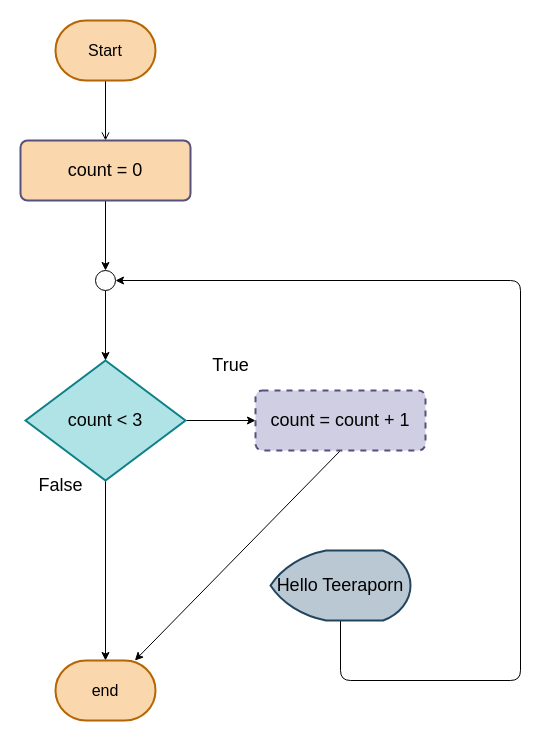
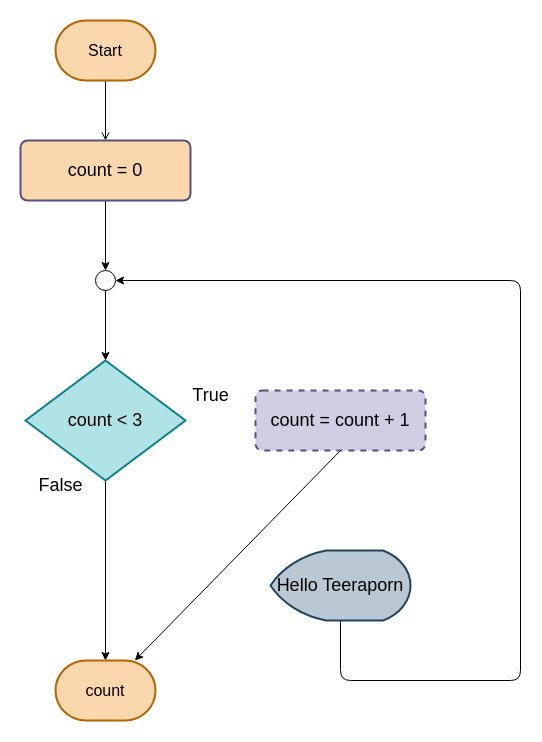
  <mxCell id="0" />
  <mxCell id="1" parent="0" />
  <mxCell id="2" style="edgeStyle=none;html=1;exitX=0.5;exitY=1;exitDx=0;exitDy=0;exitPerimeter=0;entryX=0.5;entryY=0;entryDx=0;entryDy=0;fontSize=18;endArrow=open;" edge="1" parent="1" source="3" target="5"><mxGeometry relative="1" as="geometry" /></mxCell>
  <mxCell id="3" value="&lt;font size=&quot;3&quot; color=&quot;#000000&quot;&gt;Start&lt;/font&gt;" style="strokeWidth=2;html=1;shape=mxgraph.flowchart.terminator;whiteSpace=wrap;fillColor=#fad7ac;strokeColor=#b46504;" vertex="1" parent="1"><mxGeometry x="55" y="20" width="100" height="60" as="geometry" /></mxCell>
  <mxCell id="4" style="edgeStyle=none;html=1;exitX=0.5;exitY=1;exitDx=0;exitDy=0;entryX=0.5;entryY=0;entryDx=0;entryDy=0;fontSize=18;" edge="1" parent="1" source="5" target="17"><mxGeometry relative="1" as="geometry" /></mxCell>
  <mxCell id="5" value="&lt;font color=&quot;#000000&quot;&gt;count = 0&lt;/font&gt;" style="rounded=1;whiteSpace=wrap;html=1;absoluteArcSize=1;arcSize=14;strokeWidth=2;fontSize=18;fillColor=#fad7ac;strokeColor=#56517e;" vertex="1" parent="1"><mxGeometry x="20" y="140" width="170" height="60" as="geometry" /></mxCell>
- <mxCell id="6" style="edgeStyle=none;html=1;exitX=1;exitY=0.5;exitDx=0;exitDy=0;exitPerimeter=0;entryX=0;entryY=0.5;entryDx=0;entryDy=0;fontSize=18;" edge="1" parent="1" source="8" target="10"><mxGeometry relative="1" as="geometry" /></mxCell>
  <mxCell id="7" style="edgeStyle=none;html=1;exitX=0.5;exitY=1;exitDx=0;exitDy=0;exitPerimeter=0;entryX=0.5;entryY=0;entryDx=0;entryDy=0;entryPerimeter=0;fontSize=18;" edge="1" parent="1" source="8" target="13"><mxGeometry relative="1" as="geometry" /></mxCell>
  <mxCell id="8" value="&lt;font color=&quot;#000000&quot;&gt;count &amp;lt; 3&lt;/font&gt;" style="strokeWidth=2;html=1;shape=mxgraph.flowchart.decision;whiteSpace=wrap;fontSize=18;fillColor=#b0e3e6;strokeColor=#0e8088;" vertex="1" parent="1"><mxGeometry x="25" y="360" width="160" height="120" as="geometry" /></mxCell>
  <mxCell id="9" style="edgeStyle=none;html=1;exitX=0.5;exitY=1;exitDx=0;exitDy=0;fontSize=18;" edge="1" parent="1" source="10" target="13"><mxGeometry relative="1" as="geometry" /></mxCell>
  <mxCell id="10" value="&lt;font color=&quot;#000000&quot;&gt;count = count + 1&lt;/font&gt;" style="rounded=1;whiteSpace=wrap;html=1;absoluteArcSize=1;arcSize=14;strokeWidth=2;fontSize=18;fillColor=#d0cee2;strokeColor=#56517e;dashed=1;" vertex="1" parent="1"><mxGeometry x="255" y="390" width="170" height="60" as="geometry" /></mxCell>
  <mxCell id="11" style="edgeStyle=none;html=1;exitX=0.5;exitY=1;exitDx=0;exitDy=0;exitPerimeter=0;entryX=1;entryY=0.5;entryDx=0;entryDy=0;fontSize=18;" edge="1" parent="1" source="12" target="17"><mxGeometry relative="1" as="geometry"><Array as="points"><mxPoint x="340" y="680" /><mxPoint x="520" y="680" /><mxPoint x="520" y="280" /></Array></mxGeometry></mxCell>
  <mxCell id="12" value="&lt;font color=&quot;#000000&quot;&gt;Hello Teeraporn&lt;/font&gt;" style="strokeWidth=2;html=1;shape=mxgraph.flowchart.display;whiteSpace=wrap;fontSize=18;fillColor=#bac8d3;strokeColor=#23445d;" vertex="1" parent="1"><mxGeometry x="270" y="550" width="140" height="70" as="geometry" /></mxCell>
- <mxCell id="13" value="&lt;font size=&quot;3&quot; color=&quot;#000000&quot;&gt;end&lt;/font&gt;" style="strokeWidth=2;html=1;shape=mxgraph.flowchart.terminator;whiteSpace=wrap;fillColor=#fad7ac;strokeColor=#b46504;" vertex="1" parent="1"><mxGeometry x="55" y="660" width="100" height="60" as="geometry" /></mxCell>
- <mxCell id="14" value="True" style="text;html=1;resizable=0;autosize=1;align=center;verticalAlign=middle;points=[];fillColor=none;strokeColor=none;rounded=0;fontSize=18;" vertex="1" parent="1"><mxGeometry x="205" y="350" width="50" height="30" as="geometry" /></mxCell>
+ <mxCell id="13" value="&lt;font size=&quot;3&quot; color=&quot;#000000&quot;&gt;count&lt;/font&gt;" style="strokeWidth=2;html=1;shape=mxgraph.flowchart.terminator;whiteSpace=wrap;fillColor=#fad7ac;strokeColor=#b46504;" vertex="1" parent="1"><mxGeometry x="55" y="660" width="100" height="60" as="geometry" /></mxCell>
+ <mxCell id="14" value="True" style="text;html=1;resizable=0;autosize=1;align=center;verticalAlign=middle;points=[];fillColor=none;strokeColor=none;rounded=0;fontSize=18;" vertex="1" parent="1"><mxGeometry x="185" y="380" width="50" height="30" as="geometry" /></mxCell>
  <mxCell id="15" value="False" style="text;html=1;resizable=0;autosize=1;align=center;verticalAlign=middle;points=[];fillColor=none;strokeColor=none;rounded=0;fontSize=18;" vertex="1" parent="1"><mxGeometry x="30" y="470" width="60" height="30" as="geometry" /></mxCell>
  <mxCell id="16" style="edgeStyle=none;html=1;exitX=0.5;exitY=1;exitDx=0;exitDy=0;entryX=0.5;entryY=0;entryDx=0;entryDy=0;entryPerimeter=0;fontSize=18;" edge="1" parent="1" source="17" target="8"><mxGeometry relative="1" as="geometry" /></mxCell>
  <mxCell id="17" value="" style="ellipse;whiteSpace=wrap;html=1;aspect=fixed;fontSize=18;" vertex="1" parent="1"><mxGeometry x="95" y="270" width="20" height="20" as="geometry" /></mxCell>
